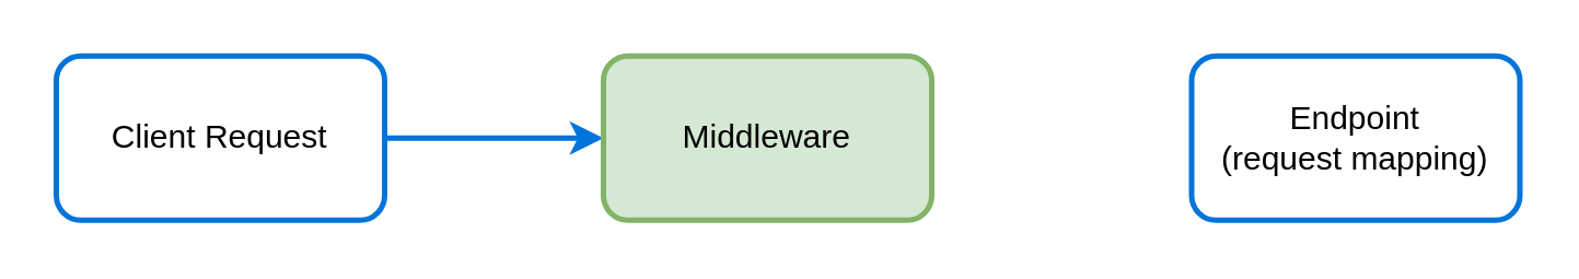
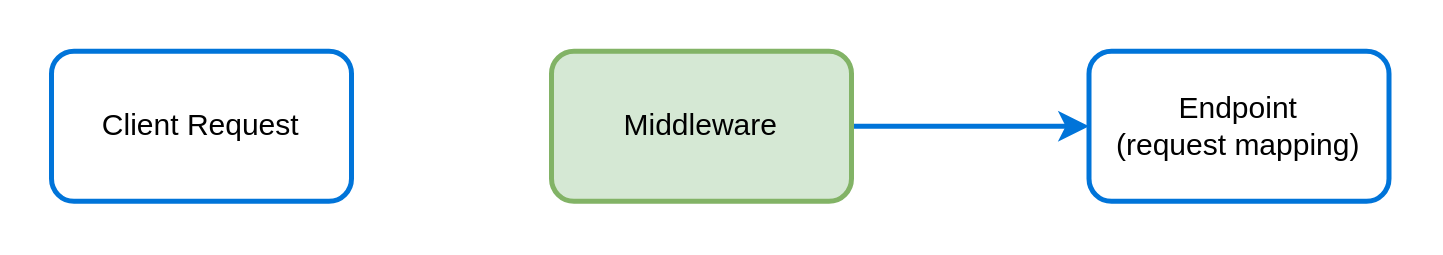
  <mxCell id="0" />
  <mxCell id="1" parent="0" />
- <mxCell id="2" value="" style="edgeStyle=orthogonalEdgeStyle;rounded=0;orthogonalLoop=1;jettySize=auto;html=1;strokeColor=#0074D9;strokeWidth=2;" edge="1" parent="1" source="3" target="5"><mxGeometry relative="1" as="geometry" /></mxCell>
  <mxCell id="3" value="Client Request" style="rounded=1;whiteSpace=wrap;html=1;strokeColor=#0074D9;strokeWidth=2;" vertex="1" parent="1"><mxGeometry x="20" y="20" width="120" height="60" as="geometry" /></mxCell>
+ <mxCell id="4" value="" style="edgeStyle=orthogonalEdgeStyle;rounded=0;orthogonalLoop=1;jettySize=auto;html=1;strokeColor=#0074D9;strokeWidth=2;" edge="1" parent="1" source="5" target="6"><mxGeometry relative="1" as="geometry" /></mxCell>
  <mxCell id="5" value="Middleware" style="rounded=1;whiteSpace=wrap;html=1;strokeColor=#82b366;fillColor=#d5e8d4;strokeWidth=2;" vertex="1" parent="1"><mxGeometry x="220" y="20" width="120" height="60" as="geometry" /></mxCell>
  <mxCell id="6" value="&lt;div&gt;Endpoint&lt;/div&gt;&lt;div&gt;(request mapping)&lt;br&gt;&lt;/div&gt;" style="rounded=1;whiteSpace=wrap;html=1;strokeColor=#0074D9;strokeWidth=2;" vertex="1" parent="1"><mxGeometry x="435" y="20" width="120" height="60" as="geometry" /></mxCell>
